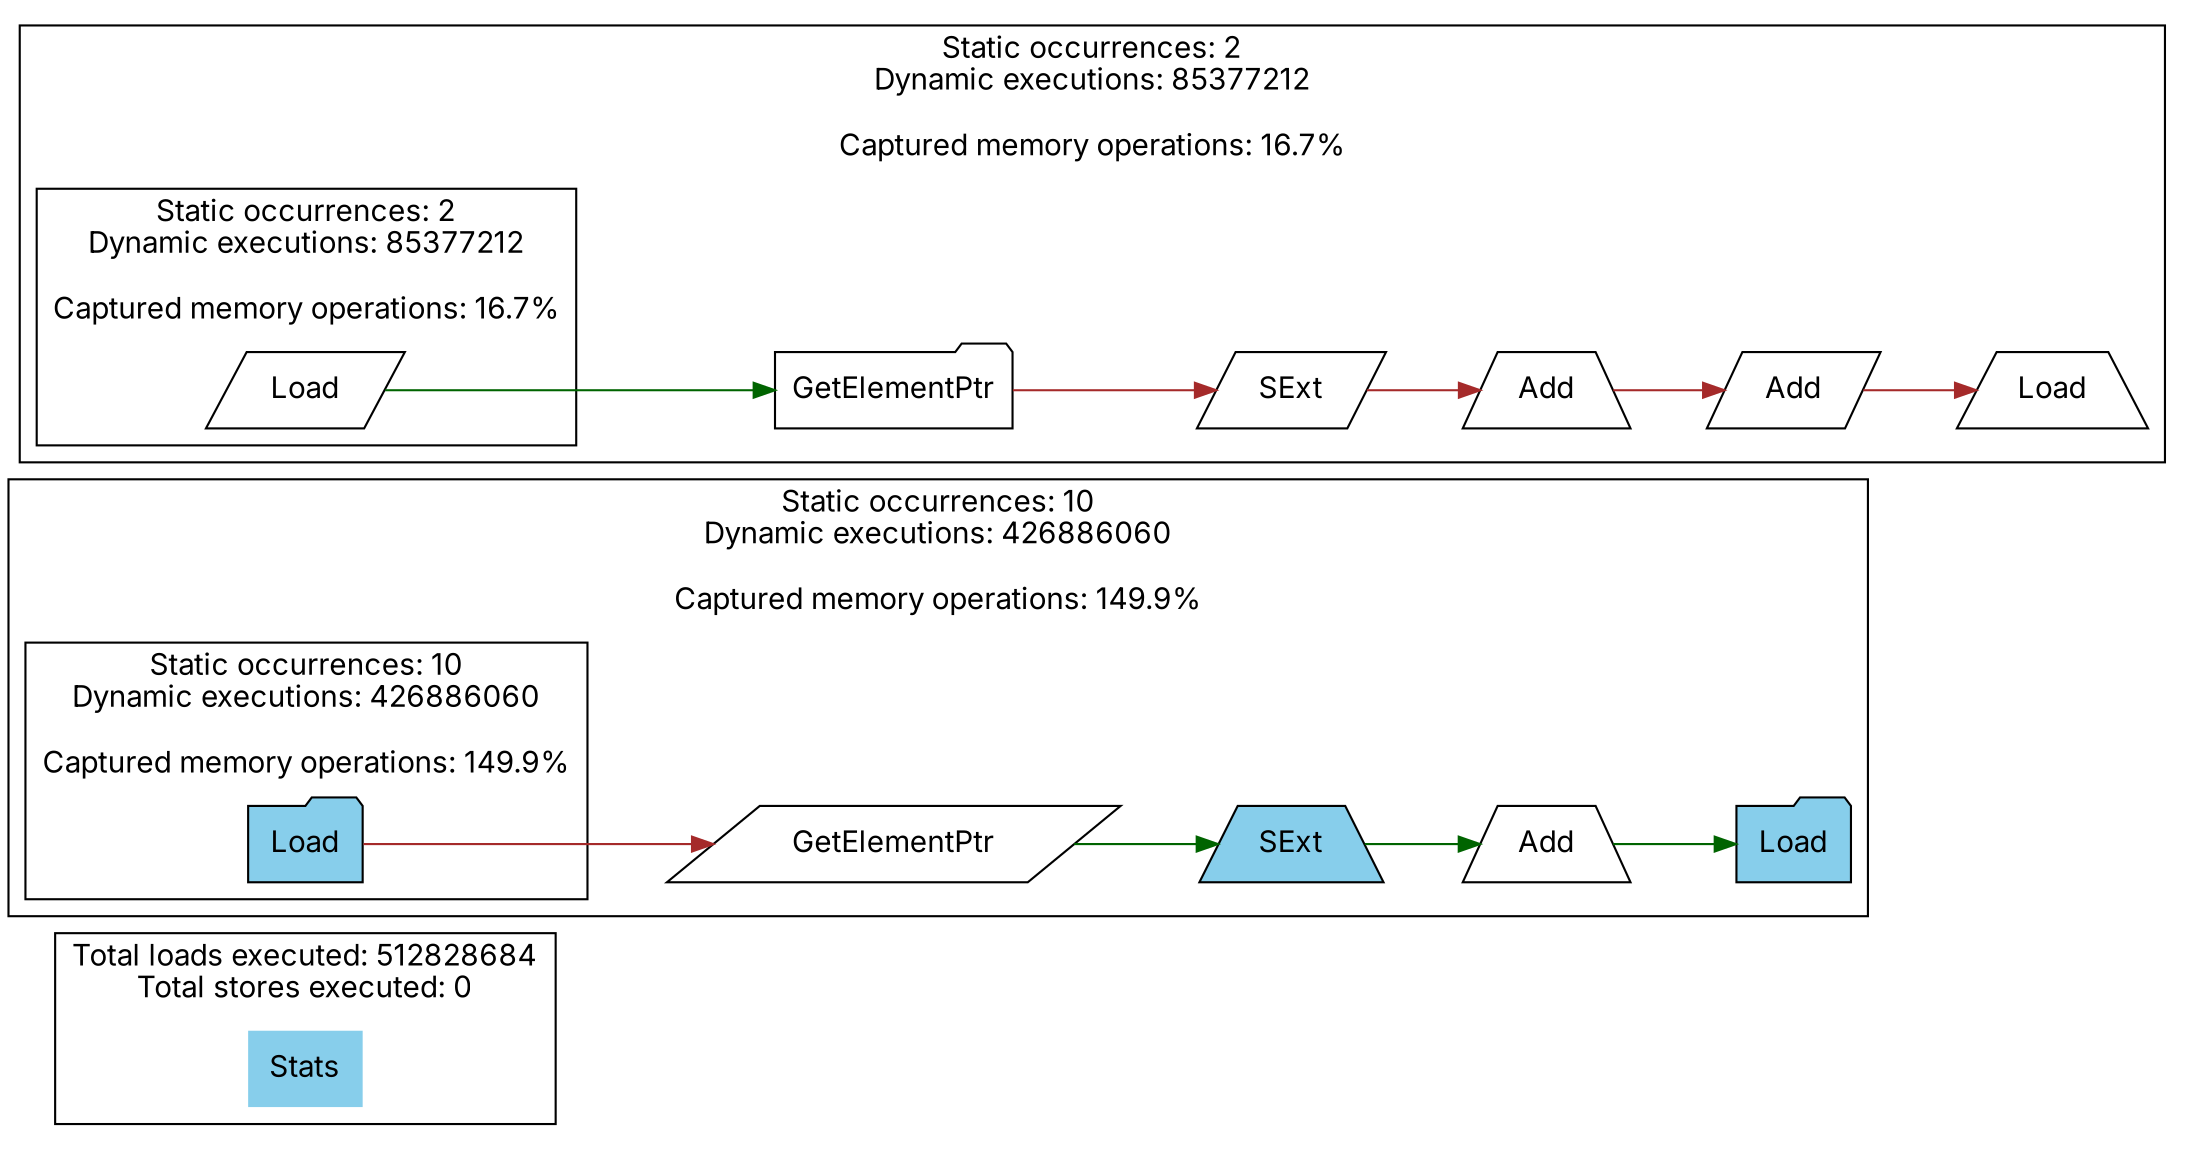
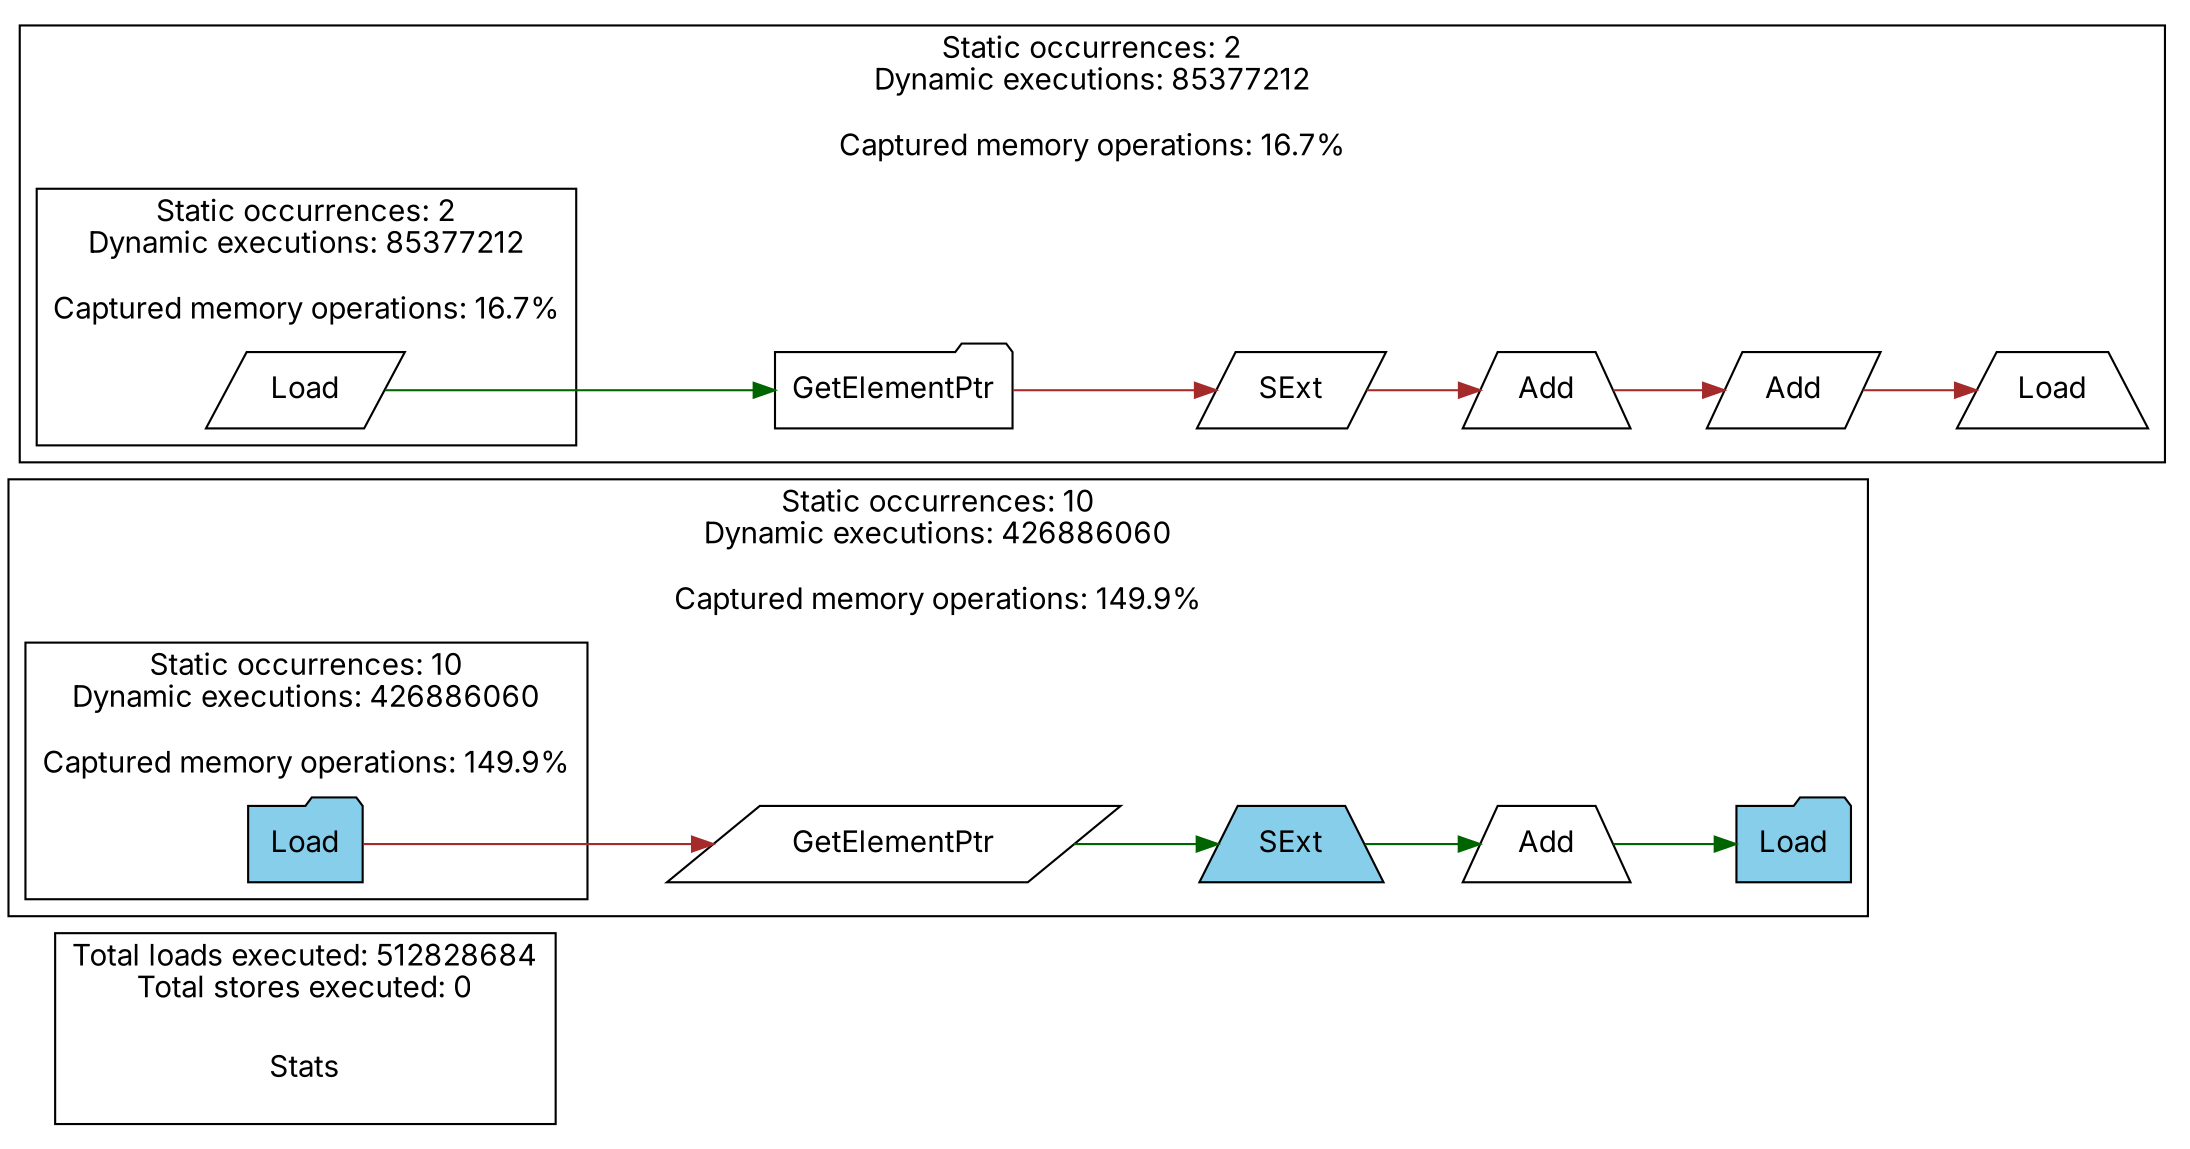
  strict digraph {
    rankdir=LR
    fontname=Inter
    node [shape=trapezium style=filled fillcolor=white fontname=Inter]
    edge [color=brown fontname=Inter]
-   Stats [shape=plaintext fillcolor=skyblue]
+   Stats [shape=plaintext]
    n2 [label=Load fillcolor=skyblue shape=folder]
    n3 [label=Add]
    n4 [label=Load fillcolor=skyblue shape=folder]
    n5 [label=GetElementPtr shape=parallelogram]
    n6 [label=SExt fillcolor=skyblue]
    n7 [label=Load shape=parallelogram]
    n8 [label=Add shape=parallelogram]
    n9 [label=Load]
    n10 [label=GetElementPtr shape=folder]
    n11 [label=SExt shape=parallelogram]
    n12 [label=Add]
    subgraph sub_1 {
      cluster=true
      label="Total loads executed: 512828684\nTotal stores executed: 0"
      Stats
    }
    subgraph sub_2 {
      cluster=true
      label="Static occurrences: 10\nDynamic executions: 426886060\n\nCaptured memory operations: 149.9%"
      n3
      n4
      n5
      n6
      subgraph sub_3 {
        cluster=true
        label="Static occurrences: 10\nDynamic executions: 426886060\n\nCaptured memory operations: 149.9%"
        rank=min
        n2
      }
    }
    subgraph sub_4 {
      cluster=true
      label="Static occurrences: 2\nDynamic executions: 85377212\n\nCaptured memory operations: 16.7%"
      n8
      n9
      n10
      n11
      n12
      subgraph sub_5 {
        cluster=true
        label="Static occurrences: 2\nDynamic executions: 85377212\n\nCaptured memory operations: 16.7%"
        rank=min
        n7
      }
    }
    n2 -> n5
    n3 -> n4 [color=darkgreen]
    n5 -> n6 [color=darkgreen]
    n6 -> n3 [color=darkgreen]
    n7 -> n10 [color=darkgreen]
    n8 -> n9
    n10 -> n11
    n11 -> n12
    n12 -> n8
  }
